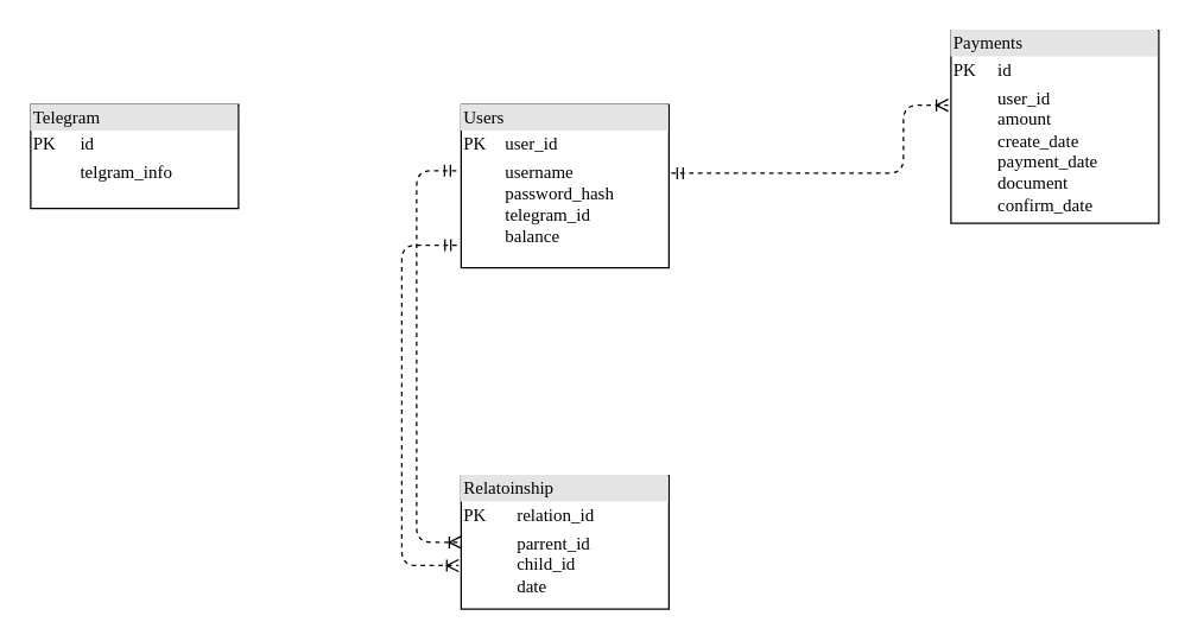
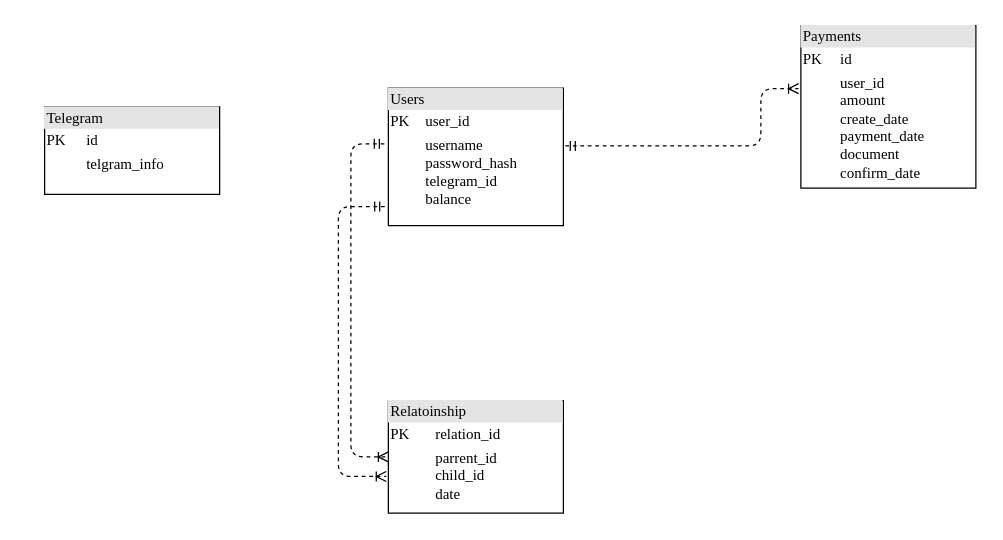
  <mxCell id="0" />
  <mxCell id="1" parent="0" />
  <mxCell id="2" value="&lt;div style=&quot;box-sizing:border-box;width:100%;background:#e4e4e4;padding:2px;&quot;&gt;Users&lt;/div&gt;&lt;table style=&quot;width:100%;font-size:1em;&quot; cellpadding=&quot;2&quot; cellspacing=&quot;0&quot;&gt;&lt;tbody&gt;&lt;tr&gt;&lt;td&gt;PK&lt;/td&gt;&lt;td&gt;user_id&lt;/td&gt;&lt;/tr&gt;&lt;tr&gt;&lt;td&gt;&lt;br&gt;&lt;/td&gt;&lt;td&gt;username&lt;br&gt;password_hash&lt;br&gt;telegram_id&lt;br&gt;balance&lt;br&gt;&lt;br&gt;&lt;/td&gt;&lt;/tr&gt;&lt;tr&gt;&lt;td&gt;&lt;/td&gt;&lt;td&gt;&lt;br&gt;&lt;/td&gt;&lt;/tr&gt;&lt;/tbody&gt;&lt;/table&gt;" style="verticalAlign=top;align=left;overflow=fill;html=1;rounded=0;shadow=0;comic=0;labelBackgroundColor=none;strokeWidth=1;fontFamily=Verdana;fontSize=12" parent="1" vertex="1"><mxGeometry x="310" y="70" width="140" height="110" as="geometry" /></mxCell>
  <mxCell id="3" value="&lt;div style=&quot;box-sizing:border-box;width:100%;background:#e4e4e4;padding:2px;&quot;&gt;Relatoinship&lt;/div&gt;&lt;table style=&quot;width:100%;font-size:1em;&quot; cellpadding=&quot;2&quot; cellspacing=&quot;0&quot;&gt;&lt;tbody&gt;&lt;tr&gt;&lt;td&gt;PK&lt;/td&gt;&lt;td&gt;relation_id&lt;/td&gt;&lt;/tr&gt;&lt;tr&gt;&lt;td&gt;&lt;br&gt;&lt;/td&gt;&lt;td&gt;parrent_id&lt;br&gt;child_id&lt;br&gt;date&lt;br&gt;&lt;br&gt;&lt;/td&gt;&lt;/tr&gt;&lt;tr&gt;&lt;td&gt;&lt;/td&gt;&lt;td&gt;&lt;br&gt;&lt;/td&gt;&lt;/tr&gt;&lt;/tbody&gt;&lt;/table&gt;" style="verticalAlign=top;align=left;overflow=fill;html=1;rounded=0;shadow=0;comic=0;labelBackgroundColor=none;strokeWidth=1;fontFamily=Verdana;fontSize=12" vertex="1" parent="1"><mxGeometry x="310" y="320" width="140" height="90" as="geometry" /></mxCell>
- <mxCell id="4" value="&lt;div style=&quot;box-sizing:border-box;width:100%;background:#e4e4e4;padding:2px;&quot;&gt;Telegram&lt;/div&gt;&lt;table style=&quot;width:100%;font-size:1em;&quot; cellpadding=&quot;2&quot; cellspacing=&quot;0&quot;&gt;&lt;tbody&gt;&lt;tr&gt;&lt;td&gt;PK&lt;/td&gt;&lt;td&gt;id&lt;/td&gt;&lt;/tr&gt;&lt;tr&gt;&lt;td&gt;&lt;br&gt;&lt;/td&gt;&lt;td&gt;telgram_info&lt;br&gt;&lt;br&gt;&lt;/td&gt;&lt;/tr&gt;&lt;tr&gt;&lt;td&gt;&lt;/td&gt;&lt;td&gt;&lt;br&gt;&lt;/td&gt;&lt;/tr&gt;&lt;/tbody&gt;&lt;/table&gt;" style="verticalAlign=top;align=left;overflow=fill;html=1;rounded=0;shadow=0;comic=0;labelBackgroundColor=none;strokeWidth=1;fontFamily=Verdana;fontSize=12" vertex="1" parent="1"><mxGeometry x="20" y="70" width="140" height="70" as="geometry" /></mxCell>
+ <mxCell id="4" value="&lt;div style=&quot;box-sizing:border-box;width:100%;background:#e4e4e4;padding:2px;&quot;&gt;Telegram&lt;/div&gt;&lt;table style=&quot;width:100%;font-size:1em;&quot; cellpadding=&quot;2&quot; cellspacing=&quot;0&quot;&gt;&lt;tbody&gt;&lt;tr&gt;&lt;td&gt;PK&lt;/td&gt;&lt;td&gt;id&lt;/td&gt;&lt;/tr&gt;&lt;tr&gt;&lt;td&gt;&lt;br&gt;&lt;/td&gt;&lt;td&gt;telgram_info&lt;br&gt;&lt;br&gt;&lt;/td&gt;&lt;/tr&gt;&lt;tr&gt;&lt;td&gt;&lt;/td&gt;&lt;td&gt;&lt;br&gt;&lt;/td&gt;&lt;/tr&gt;&lt;/tbody&gt;&lt;/table&gt;" style="verticalAlign=top;align=left;overflow=fill;html=1;rounded=0;shadow=0;comic=0;labelBackgroundColor=none;strokeWidth=1;fontFamily=Verdana;fontSize=12" vertex="1" parent="1"><mxGeometry x="35" y="85" width="140" height="70" as="geometry" /></mxCell>
  <mxCell id="5" value="&lt;div style=&quot;box-sizing:border-box;width:100%;background:#e4e4e4;padding:2px;&quot;&gt;Payments&lt;/div&gt;&lt;table style=&quot;width:100%;font-size:1em;&quot; cellpadding=&quot;2&quot; cellspacing=&quot;0&quot;&gt;&lt;tbody&gt;&lt;tr&gt;&lt;td&gt;PK&lt;/td&gt;&lt;td&gt;id&lt;/td&gt;&lt;/tr&gt;&lt;tr&gt;&lt;td&gt;&lt;br&gt;&lt;/td&gt;&lt;td&gt;user_id&lt;br&gt;amount&lt;br&gt;create_date&lt;br&gt;payment_date&lt;br&gt;document&lt;br&gt;confirm_date&lt;br&gt;&lt;br&gt;&lt;br&gt;&lt;/td&gt;&lt;/tr&gt;&lt;tr&gt;&lt;td&gt;&lt;/td&gt;&lt;td&gt;&lt;br&gt;&lt;/td&gt;&lt;/tr&gt;&lt;/tbody&gt;&lt;/table&gt;" style="verticalAlign=top;align=left;overflow=fill;html=1;rounded=0;shadow=0;comic=0;labelBackgroundColor=none;strokeWidth=1;fontFamily=Verdana;fontSize=12" vertex="1" parent="1"><mxGeometry x="640" y="20" width="140" height="130" as="geometry" /></mxCell>
  <mxCell id="6" style="edgeStyle=orthogonalEdgeStyle;html=1;dashed=1;labelBackgroundColor=none;startArrow=ERmandOne;endArrow=ERoneToMany;fontFamily=Verdana;fontSize=12;align=left;exitX=1.011;exitY=0.42;exitDx=0;exitDy=0;exitPerimeter=0;entryX=-0.013;entryY=0.388;entryDx=0;entryDy=0;entryPerimeter=0;" edge="1" parent="1" source="2" target="5"><mxGeometry relative="1" as="geometry"><mxPoint x="470" y="115" as="sourcePoint" /><mxPoint x="770" y="80" as="targetPoint" /><Array as="points"><mxPoint x="608" y="116" /></Array></mxGeometry></mxCell>
  <mxCell id="7" style="edgeStyle=orthogonalEdgeStyle;html=1;dashed=1;labelBackgroundColor=none;startArrow=ERmandOne;endArrow=ERoneToMany;fontFamily=Verdana;fontSize=12;align=left;exitX=-0.023;exitY=0.405;exitDx=0;exitDy=0;exitPerimeter=0;entryX=0;entryY=0.5;entryDx=0;entryDy=0;" edge="1" parent="1" source="2" target="3"><mxGeometry relative="1" as="geometry"><mxPoint x="70" y="364.719" as="sourcePoint" /><mxPoint x="280" y="365" as="targetPoint" /><Array as="points"><mxPoint x="280" y="115" /><mxPoint x="280" y="365" /></Array></mxGeometry></mxCell>
  <mxCell id="8" style="edgeStyle=orthogonalEdgeStyle;html=1;dashed=1;labelBackgroundColor=none;startArrow=ERmandOne;endArrow=ERoneToMany;fontFamily=Verdana;fontSize=12;align=left;entryX=-0.012;entryY=0.674;entryDx=0;entryDy=0;entryPerimeter=0;exitX=-0.021;exitY=0.861;exitDx=0;exitDy=0;exitPerimeter=0;" edge="1" parent="1" source="2" target="3"><mxGeometry relative="1" as="geometry"><mxPoint x="210" y="130" as="sourcePoint" /><mxPoint x="126" y="320.019" as="targetPoint" /><Array as="points"><mxPoint x="270" y="165" /><mxPoint x="270" y="381" /></Array></mxGeometry></mxCell>
